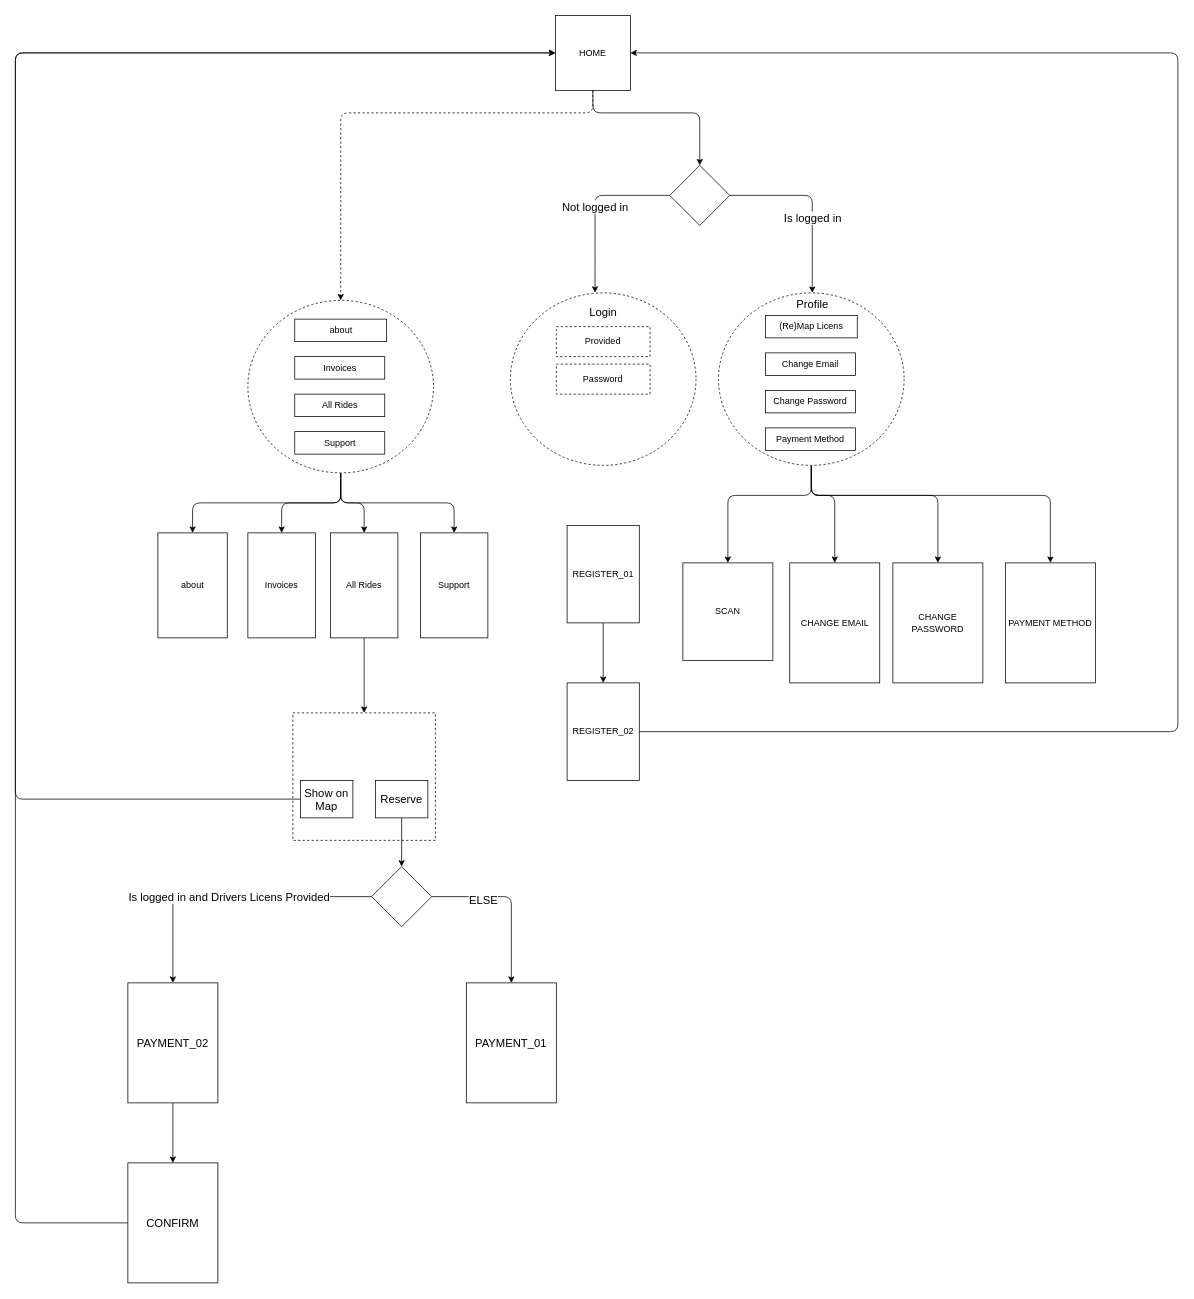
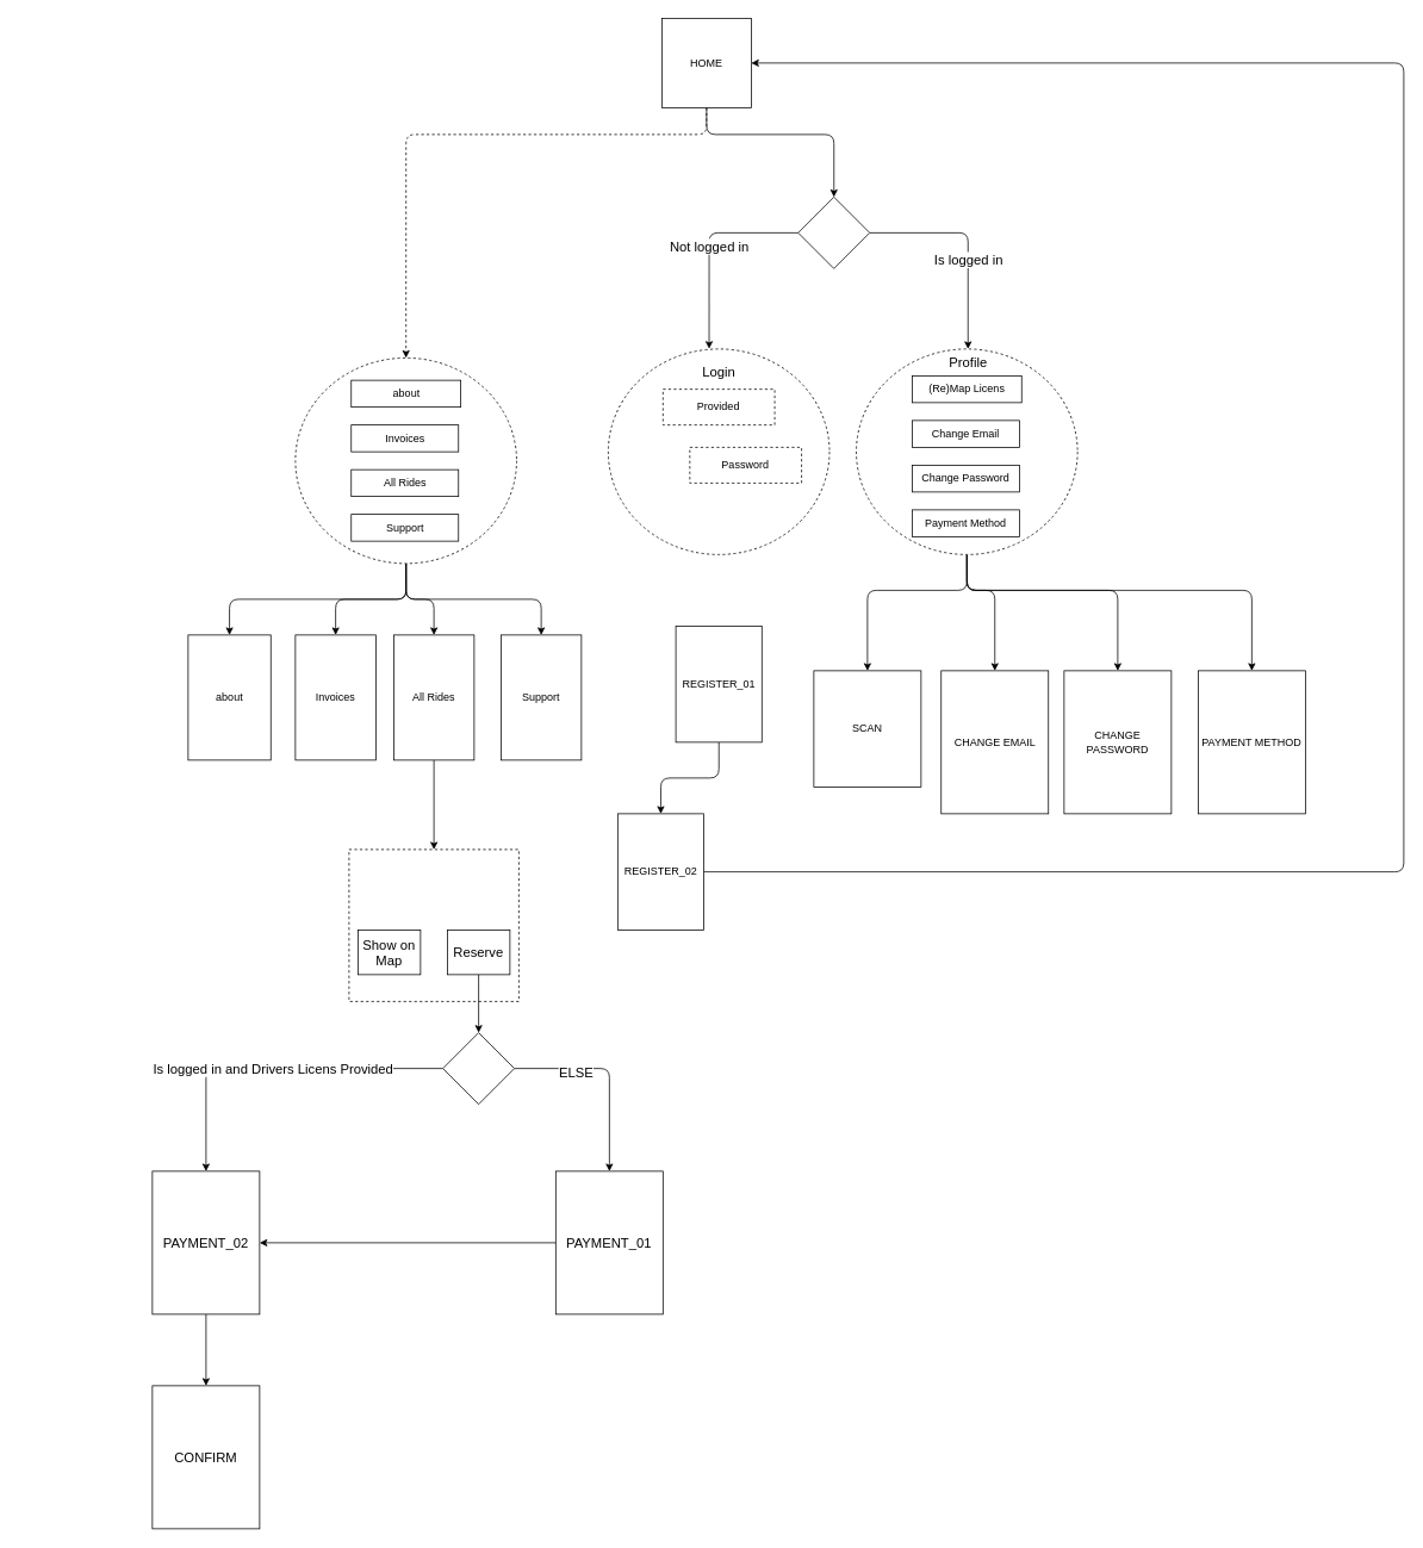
  <mxCell id="0" />
  <mxCell id="1" parent="0" />
  <mxCell id="2" value="" style="ellipse;whiteSpace=wrap;html=1;dashed=1;" vertex="1" parent="1"><mxGeometry x="680" y="390" width="247.5" height="230" as="geometry" /></mxCell>
  <mxCell id="3" style="edgeStyle=orthogonalEdgeStyle;html=1;entryX=0.5;entryY=0;entryDx=0;entryDy=0;" edge="1" parent="1" source="5" target="10"><mxGeometry relative="1" as="geometry"><Array as="points"><mxPoint x="790" y="150" /><mxPoint x="933" y="150" /></Array></mxGeometry></mxCell>
  <mxCell id="4" style="edgeStyle=orthogonalEdgeStyle;html=1;entryX=0.5;entryY=0;entryDx=0;entryDy=0;fontSize=15;dashed=1;" edge="1" parent="1" source="5" target="30"><mxGeometry relative="1" as="geometry"><Array as="points"><mxPoint x="790" y="150" /><mxPoint x="454" y="150" /></Array></mxGeometry></mxCell>
  <mxCell id="5" value="HOME" style="whiteSpace=wrap;html=1;aspect=fixed;" vertex="1" parent="1"><mxGeometry x="740" y="20" width="100" height="100" as="geometry" /></mxCell>
  <mxCell id="6" value="Provided" style="rounded=0;whiteSpace=wrap;html=1;dashed=1;" vertex="1" parent="1"><mxGeometry x="741.25" y="435" width="125" height="40" as="geometry" /></mxCell>
- <mxCell id="7" value="Password" style="rounded=0;whiteSpace=wrap;html=1;dashed=1;" vertex="1" parent="1"><mxGeometry x="741.25" y="485" width="125" height="40" as="geometry" /></mxCell>
+ <mxCell id="7" value="Password" style="rounded=0;whiteSpace=wrap;html=1;dashed=1;" vertex="1" parent="1"><mxGeometry x="771.25" y="500" width="125" height="40" as="geometry" /></mxCell>
  <mxCell id="8" value="Is logged in" style="edgeStyle=orthogonalEdgeStyle;html=1;entryX=0.5;entryY=0;entryDx=0;entryDy=0;fontSize=15;" edge="1" parent="1" source="10" target="17"><mxGeometry x="0.167" relative="1" as="geometry"><mxPoint as="offset" /></mxGeometry></mxCell>
  <mxCell id="9" value="Not logged in" style="edgeStyle=orthogonalEdgeStyle;html=1;entryX=0.456;entryY=-0.001;entryDx=0;entryDy=0;entryPerimeter=0;fontSize=15;" edge="1" parent="1" source="10" target="2"><mxGeometry relative="1" as="geometry"><Array as="points"><mxPoint x="793" y="260" /></Array></mxGeometry></mxCell>
  <mxCell id="10" value="" style="rhombus;whiteSpace=wrap;html=1;" vertex="1" parent="1"><mxGeometry x="892.5" y="220" width="80" height="80" as="geometry" /></mxCell>
  <mxCell id="11" value="Login" style="text;html=1;strokeColor=none;fillColor=none;align=center;verticalAlign=middle;whiteSpace=wrap;rounded=0;fontSize=15;" vertex="1" parent="1"><mxGeometry x="773.75" y="400" width="60" height="30" as="geometry" /></mxCell>
  <mxCell id="12" value="" style="edgeStyle=orthogonalEdgeStyle;html=1;fontSize=15;" edge="1" parent="1" source="16" target="55"><mxGeometry relative="1" as="geometry"><Array as="points"><mxPoint x="1081" y="660" /><mxPoint x="970" y="660" /></Array></mxGeometry></mxCell>
  <mxCell id="13" style="edgeStyle=orthogonalEdgeStyle;html=1;entryX=0.5;entryY=0;entryDx=0;entryDy=0;fontSize=15;" edge="1" parent="1" source="16" target="56"><mxGeometry relative="1" as="geometry"><Array as="points"><mxPoint x="1081" y="660" /><mxPoint x="1113" y="660" /></Array></mxGeometry></mxCell>
  <mxCell id="14" style="edgeStyle=orthogonalEdgeStyle;html=1;entryX=0.5;entryY=0;entryDx=0;entryDy=0;fontSize=15;" edge="1" parent="1" source="16" target="57"><mxGeometry relative="1" as="geometry"><Array as="points"><mxPoint x="1081" y="660" /><mxPoint x="1250" y="660" /></Array></mxGeometry></mxCell>
  <mxCell id="15" style="edgeStyle=orthogonalEdgeStyle;html=1;entryX=0.5;entryY=0;entryDx=0;entryDy=0;fontSize=15;" edge="1" parent="1" source="16" target="58"><mxGeometry relative="1" as="geometry"><Array as="points"><mxPoint x="1081" y="660" /><mxPoint x="1400" y="660" /></Array></mxGeometry></mxCell>
  <mxCell id="16" value="" style="ellipse;whiteSpace=wrap;html=1;dashed=1;" vertex="1" parent="1"><mxGeometry x="957.5" y="390" width="247.5" height="230" as="geometry" /></mxCell>
  <mxCell id="17" value="Profile" style="text;html=1;strokeColor=none;fillColor=none;align=center;verticalAlign=middle;whiteSpace=wrap;rounded=0;fontSize=15;" vertex="1" parent="1"><mxGeometry x="1052.5" y="390" width="60" height="30" as="geometry" /></mxCell>
  <mxCell id="18" value="(Re)Map Licens" style="rounded=0;whiteSpace=wrap;html=1;" vertex="1" parent="1"><mxGeometry x="1020" y="420" width="122.5" height="30" as="geometry" /></mxCell>
  <mxCell id="19" value="Change Email" style="rounded=0;whiteSpace=wrap;html=1;" vertex="1" parent="1"><mxGeometry x="1020" y="470" width="120" height="30" as="geometry" /></mxCell>
  <mxCell id="20" value="Change Password" style="rounded=0;whiteSpace=wrap;html=1;" vertex="1" parent="1"><mxGeometry x="1020" y="520" width="120" height="30" as="geometry" /></mxCell>
  <mxCell id="21" value="Payment Method" style="rounded=0;whiteSpace=wrap;html=1;" vertex="1" parent="1"><mxGeometry x="1020" y="570" width="120" height="30" as="geometry" /></mxCell>
  <mxCell id="22" value="" style="edgeStyle=orthogonalEdgeStyle;html=1;fontSize=15;" edge="1" parent="1" source="23" target="25"><mxGeometry relative="1" as="geometry" /></mxCell>
  <mxCell id="23" value="REGISTER_01" style="whiteSpace=wrap;html=1;rounded=0;" vertex="1" parent="1"><mxGeometry x="755.62" y="700" width="96.25" height="130" as="geometry" /></mxCell>
  <mxCell id="24" style="edgeStyle=orthogonalEdgeStyle;html=1;entryX=1;entryY=0.5;entryDx=0;entryDy=0;fontSize=15;" edge="1" parent="1" source="25" target="5"><mxGeometry relative="1" as="geometry"><Array as="points"><mxPoint x="1570" y="975" /><mxPoint x="1570" y="70" /></Array></mxGeometry></mxCell>
- <mxCell id="25" value="REGISTER_02" style="whiteSpace=wrap;html=1;rounded=0;" vertex="1" parent="1"><mxGeometry x="755.62" y="910" width="96.25" height="130" as="geometry" /></mxCell>
+ <mxCell id="25" value="REGISTER_02" style="whiteSpace=wrap;html=1;rounded=0;" vertex="1" parent="1"><mxGeometry x="690.62" y="910" width="96.25" height="130" as="geometry" /></mxCell>
  <mxCell id="26" style="edgeStyle=orthogonalEdgeStyle;html=1;entryX=0.5;entryY=0;entryDx=0;entryDy=0;fontSize=15;" edge="1" parent="1" source="30" target="35"><mxGeometry relative="1" as="geometry"><Array as="points"><mxPoint x="454" y="670" /><mxPoint x="256" y="670" /></Array></mxGeometry></mxCell>
  <mxCell id="27" style="edgeStyle=orthogonalEdgeStyle;html=1;entryX=0.5;entryY=0;entryDx=0;entryDy=0;fontSize=15;" edge="1" parent="1" source="30" target="36"><mxGeometry relative="1" as="geometry" /></mxCell>
  <mxCell id="28" style="edgeStyle=orthogonalEdgeStyle;html=1;fontSize=15;" edge="1" parent="1" source="30" target="38"><mxGeometry relative="1" as="geometry" /></mxCell>
  <mxCell id="29" style="edgeStyle=orthogonalEdgeStyle;html=1;entryX=0.5;entryY=0;entryDx=0;entryDy=0;fontSize=15;" edge="1" parent="1" source="30" target="39"><mxGeometry relative="1" as="geometry" /></mxCell>
  <mxCell id="30" value="" style="ellipse;whiteSpace=wrap;html=1;dashed=1;" vertex="1" parent="1"><mxGeometry x="330" y="400" width="247.5" height="230" as="geometry" /></mxCell>
  <mxCell id="31" value="about" style="rounded=0;whiteSpace=wrap;html=1;" vertex="1" parent="1"><mxGeometry x="392.5" y="425" width="122.5" height="30" as="geometry" /></mxCell>
  <mxCell id="32" value="Invoices" style="rounded=0;whiteSpace=wrap;html=1;" vertex="1" parent="1"><mxGeometry x="392.5" y="475" width="120" height="30" as="geometry" /></mxCell>
  <mxCell id="33" value="All Rides" style="rounded=0;whiteSpace=wrap;html=1;" vertex="1" parent="1"><mxGeometry x="392.5" y="525" width="120" height="30" as="geometry" /></mxCell>
  <mxCell id="34" value="Support" style="rounded=0;whiteSpace=wrap;html=1;" vertex="1" parent="1"><mxGeometry x="392.5" y="575" width="120" height="30" as="geometry" /></mxCell>
  <mxCell id="35" value="about" style="rounded=0;whiteSpace=wrap;html=1;" vertex="1" parent="1"><mxGeometry x="210" y="710" width="92.5" height="140" as="geometry" /></mxCell>
  <mxCell id="36" value="Invoices" style="rounded=0;whiteSpace=wrap;html=1;" vertex="1" parent="1"><mxGeometry x="330" y="710" width="90" height="140" as="geometry" /></mxCell>
  <mxCell id="37" value="" style="edgeStyle=orthogonalEdgeStyle;html=1;fontSize=15;" edge="1" parent="1" source="38" target="40"><mxGeometry relative="1" as="geometry" /></mxCell>
  <mxCell id="38" value="All Rides" style="rounded=0;whiteSpace=wrap;html=1;" vertex="1" parent="1"><mxGeometry x="440" y="710" width="90" height="140" as="geometry" /></mxCell>
  <mxCell id="39" value="Support" style="rounded=0;whiteSpace=wrap;html=1;" vertex="1" parent="1"><mxGeometry x="560" y="710" width="90" height="140" as="geometry" /></mxCell>
  <mxCell id="40" value="" style="rounded=0;whiteSpace=wrap;html=1;dashed=1;" vertex="1" parent="1"><mxGeometry x="390" y="950" width="190" height="170" as="geometry" /></mxCell>
  <mxCell id="41" value="" style="edgeStyle=orthogonalEdgeStyle;html=1;fontSize=15;" edge="1" parent="1" source="42" target="48"><mxGeometry relative="1" as="geometry" /></mxCell>
  <mxCell id="42" value="Reserve" style="rounded=0;whiteSpace=wrap;html=1;fontSize=15;" vertex="1" parent="1"><mxGeometry x="500" y="1040" width="70" height="50" as="geometry" /></mxCell>
- <mxCell id="43" style="edgeStyle=orthogonalEdgeStyle;html=1;entryX=0;entryY=0.5;entryDx=0;entryDy=0;fontSize=15;" edge="1" parent="1" source="44" target="5"><mxGeometry relative="1" as="geometry"><Array as="points"><mxPoint x="20" y="1065" /><mxPoint x="20" y="70" /></Array></mxGeometry></mxCell>
  <mxCell id="44" value="Show on Map" style="rounded=0;whiteSpace=wrap;html=1;fontSize=15;" vertex="1" parent="1"><mxGeometry x="400" y="1040" width="70" height="50" as="geometry" /></mxCell>
  <mxCell id="45" value="Is logged in and Drivers Licens Provided" style="edgeStyle=orthogonalEdgeStyle;html=1;fontSize=15;" edge="1" parent="1" source="48" target="50"><mxGeometry relative="1" as="geometry" /></mxCell>
  <mxCell id="46" value="" style="edgeStyle=orthogonalEdgeStyle;html=1;fontSize=15;" edge="1" parent="1" source="48" target="52"><mxGeometry relative="1" as="geometry" /></mxCell>
  <mxCell id="47" value="ELSE" style="edgeLabel;html=1;align=center;verticalAlign=middle;resizable=0;points=[];fontSize=15;" vertex="1" connectable="0" parent="46"><mxGeometry x="-0.397" y="-3" relative="1" as="geometry"><mxPoint x="1" as="offset" /></mxGeometry></mxCell>
  <mxCell id="48" value="" style="rhombus;whiteSpace=wrap;html=1;fontSize=15;rounded=0;" vertex="1" parent="1"><mxGeometry x="495" y="1155" width="80" height="80" as="geometry" /></mxCell>
  <mxCell id="49" value="" style="edgeStyle=orthogonalEdgeStyle;html=1;fontSize=15;" edge="1" parent="1" source="50" target="54"><mxGeometry relative="1" as="geometry" /></mxCell>
  <mxCell id="50" value="PAYMENT_02" style="whiteSpace=wrap;html=1;fontSize=15;rounded=0;" vertex="1" parent="1"><mxGeometry x="170" y="1310" width="120" height="160" as="geometry" /></mxCell>
+ <mxCell id="51" style="edgeStyle=orthogonalEdgeStyle;html=1;entryX=1;entryY=0.5;entryDx=0;entryDy=0;fontSize=15;" edge="1" parent="1" source="52" target="50"><mxGeometry relative="1" as="geometry" /></mxCell>
  <mxCell id="52" value="PAYMENT_01" style="whiteSpace=wrap;html=1;fontSize=15;rounded=0;" vertex="1" parent="1"><mxGeometry x="621.25" y="1310" width="120" height="160" as="geometry" /></mxCell>
- <mxCell id="53" style="edgeStyle=orthogonalEdgeStyle;html=1;entryX=0;entryY=0.5;entryDx=0;entryDy=0;fontSize=15;" edge="1" parent="1" source="54" target="5"><mxGeometry relative="1" as="geometry"><Array as="points"><mxPoint x="20" y="1630" /><mxPoint x="20" y="70" /></Array></mxGeometry></mxCell>
  <mxCell id="54" value="CONFIRM" style="whiteSpace=wrap;html=1;fontSize=15;rounded=0;" vertex="1" parent="1"><mxGeometry x="170" y="1550" width="120" height="160" as="geometry" /></mxCell>
  <mxCell id="55" value="SCAN" style="whiteSpace=wrap;html=1;" vertex="1" parent="1"><mxGeometry x="910" y="750" width="120" height="130" as="geometry" /></mxCell>
  <mxCell id="56" value="CHANGE EMAIL" style="whiteSpace=wrap;html=1;" vertex="1" parent="1"><mxGeometry x="1052.5" y="750" width="120" height="160" as="geometry" /></mxCell>
  <mxCell id="57" value="CHANGE PASSWORD" style="whiteSpace=wrap;html=1;" vertex="1" parent="1"><mxGeometry x="1190" y="750" width="120" height="160" as="geometry" /></mxCell>
  <mxCell id="58" value="PAYMENT METHOD" style="whiteSpace=wrap;html=1;" vertex="1" parent="1"><mxGeometry x="1340" y="750" width="120" height="160" as="geometry" /></mxCell>
